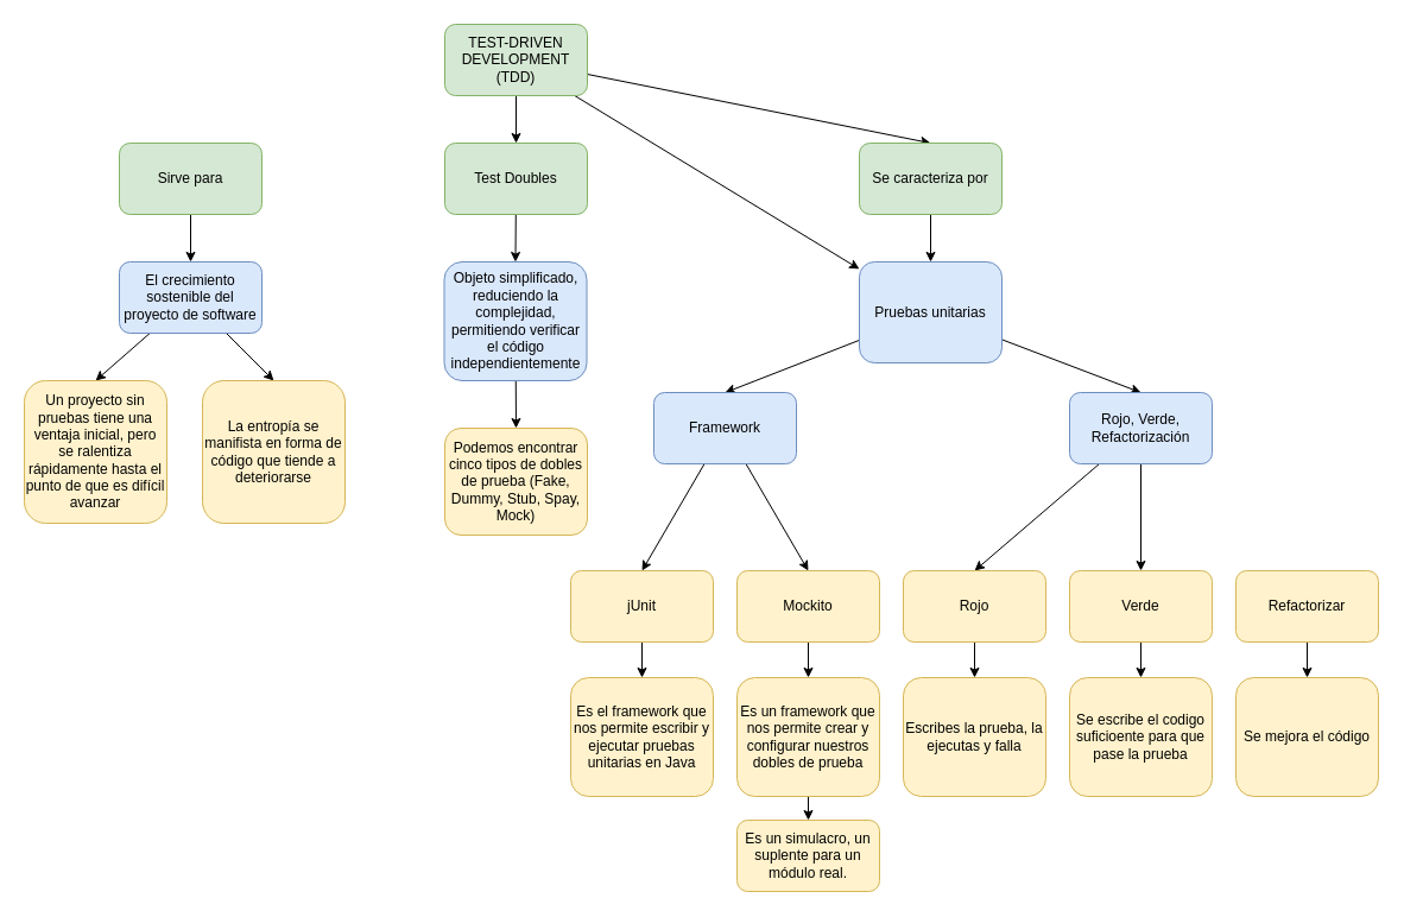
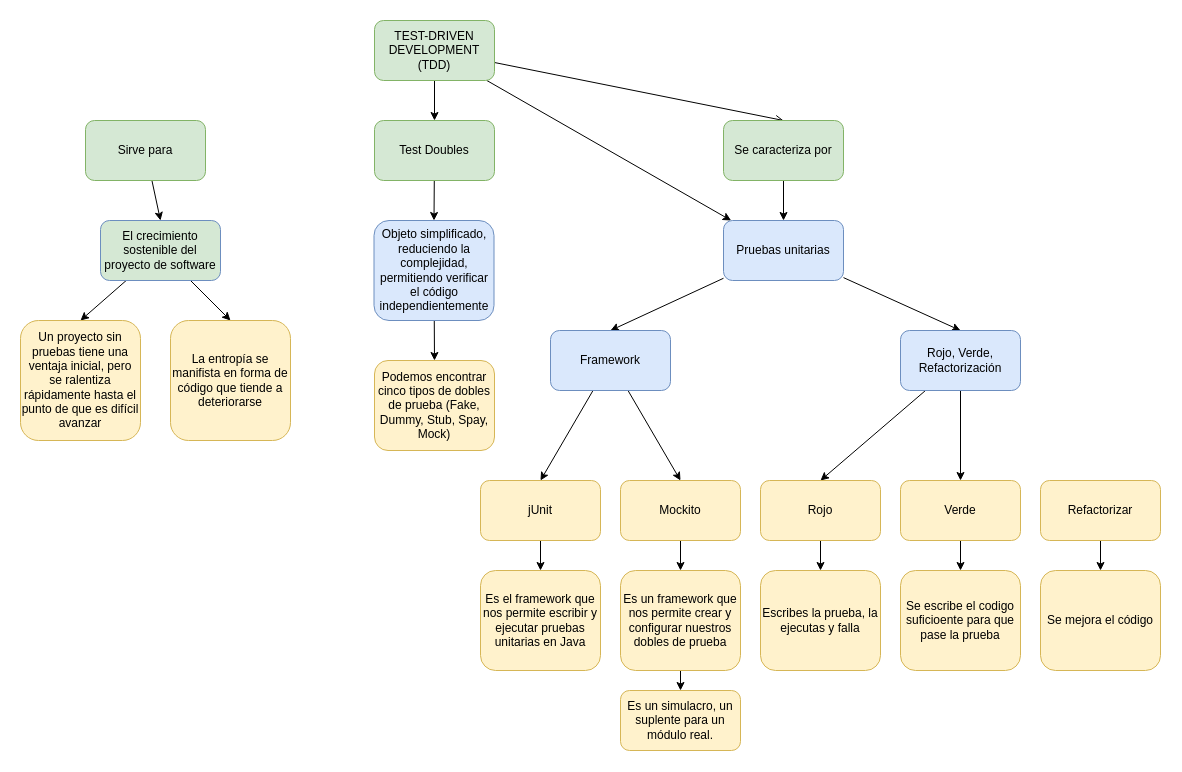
  <mxCell id="0" />
  <mxCell id="1" parent="0" />
  <mxCell id="2" style="rounded=0;orthogonalLoop=1;jettySize=auto;html=1;" parent="1" source="5" target="19" edge="1"><mxGeometry relative="1" as="geometry" /></mxCell>
- <mxCell id="3" style="edgeStyle=none;rounded=0;orthogonalLoop=1;jettySize=auto;html=1;entryX=0.5;entryY=0;entryDx=0;entryDy=0;" parent="1" source="5" target="9" edge="1"><mxGeometry relative="1" as="geometry" /></mxCell>
+ <mxCell id="3" style="edgeStyle=none;rounded=0;orthogonalLoop=1;jettySize=auto;html=1;entryX=0.5;entryY=0;entryDx=0;entryDy=0;endArrow=open;" parent="1" source="5" target="9" edge="1"><mxGeometry relative="1" as="geometry" /></mxCell>
  <mxCell id="4" style="edgeStyle=none;rounded=0;orthogonalLoop=1;jettySize=auto;html=1;entryX=0.5;entryY=0;entryDx=0;entryDy=0;" parent="1" source="5" target="29" edge="1"><mxGeometry relative="1" as="geometry" /></mxCell>
  <mxCell id="5" value="TEST-DRIVEN DEVELOPMENT (TDD)" style="rounded=1;whiteSpace=wrap;html=1;fillColor=#d5e8d4;strokeColor=#82b366;" parent="1" vertex="1"><mxGeometry x="374" y="20" width="120" height="60" as="geometry" /></mxCell>
  <mxCell id="6" style="edgeStyle=none;rounded=0;orthogonalLoop=1;jettySize=auto;html=1;entryX=0.5;entryY=0;entryDx=0;entryDy=0;" parent="1" source="7" target="12" edge="1"><mxGeometry relative="1" as="geometry" /></mxCell>
- <mxCell id="7" value="Sirve para" style="rounded=1;whiteSpace=wrap;html=1;fillColor=#d5e8d4;strokeColor=#82b366;" parent="1" vertex="1"><mxGeometry x="100" y="120" width="120" height="60" as="geometry" /></mxCell>
+ <mxCell id="7" value="Sirve para" style="rounded=1;whiteSpace=wrap;html=1;fillColor=#d5e8d4;strokeColor=#82b366;" parent="1" vertex="1"><mxGeometry x="85" y="120" width="120" height="60" as="geometry" /></mxCell>
  <mxCell id="8" style="edgeStyle=none;rounded=0;orthogonalLoop=1;jettySize=auto;html=1;exitX=0.5;exitY=1;exitDx=0;exitDy=0;entryX=0.5;entryY=0;entryDx=0;entryDy=0;" parent="1" source="9" target="19" edge="1"><mxGeometry relative="1" as="geometry" /></mxCell>
  <mxCell id="9" value="Se caracteriza por" style="rounded=1;whiteSpace=wrap;html=1;fillColor=#d5e8d4;strokeColor=#82b366;" parent="1" vertex="1"><mxGeometry x="723" y="120" width="120" height="60" as="geometry" /></mxCell>
  <mxCell id="10" style="edgeStyle=none;rounded=0;orthogonalLoop=1;jettySize=auto;html=1;entryX=0.5;entryY=0;entryDx=0;entryDy=0;" parent="1" source="12" target="13" edge="1"><mxGeometry relative="1" as="geometry" /></mxCell>
  <mxCell id="11" style="edgeStyle=none;rounded=0;orthogonalLoop=1;jettySize=auto;html=1;entryX=0.5;entryY=0;entryDx=0;entryDy=0;" edge="1" parent="1" source="12" target="16"><mxGeometry relative="1" as="geometry" /></mxCell>
- <mxCell id="12" value="El crecimiento sostenible del proyecto de software" style="rounded=1;whiteSpace=wrap;html=1;fillColor=#dae8fc;strokeColor=#6c8ebf;" parent="1" vertex="1"><mxGeometry x="100" y="220" width="120" height="60" as="geometry" /></mxCell>
+ <mxCell id="12" value="El crecimiento sostenible del proyecto de software" style="rounded=1;whiteSpace=wrap;html=1;fillColor=#d5e8d4;strokeColor=#6c8ebf;" parent="1" vertex="1"><mxGeometry x="100" y="220" width="120" height="60" as="geometry" /></mxCell>
  <mxCell id="13" value="Un proyecto sin pruebas tiene una ventaja inicial, pero se ralentiza rápidamente hasta el punto de que es difícil avanzar" style="rounded=1;whiteSpace=wrap;html=1;align=center;fillColor=#fff2cc;strokeColor=#d6b656;" parent="1" vertex="1"><mxGeometry y="320" width="120" height="120" as="geometry" x="20" /></mxCell>
  <mxCell id="14" style="edgeStyle=none;rounded=0;orthogonalLoop=1;jettySize=auto;html=1;entryX=0.5;entryY=0;entryDx=0;entryDy=0;" edge="1" parent="1" source="15" target="45"><mxGeometry relative="1" as="geometry" /></mxCell>
  <mxCell id="15" value="Refactorizar" style="rounded=1;whiteSpace=wrap;html=1;fillColor=#fff2cc;strokeColor=#d6b656;" parent="1" vertex="1"><mxGeometry x="1040" y="480" width="120" height="60" as="geometry" /></mxCell>
  <mxCell id="16" value="&lt;span style=&quot;&quot;&gt;La entropía se manifista en forma de código que tiende a deteriorarse&lt;/span&gt;" style="rounded=1;whiteSpace=wrap;html=1;fillColor=#fff2cc;strokeColor=#d6b656;" parent="1" vertex="1"><mxGeometry x="170" y="320" width="120" height="120" as="geometry" /></mxCell>
  <mxCell id="17" style="rounded=0;orthogonalLoop=1;jettySize=auto;html=1;entryX=0.5;entryY=0;entryDx=0;entryDy=0;" edge="1" parent="1" source="19" target="35"><mxGeometry relative="1" as="geometry" /></mxCell>
  <mxCell id="18" style="edgeStyle=none;rounded=0;orthogonalLoop=1;jettySize=auto;html=1;entryX=0.5;entryY=0;entryDx=0;entryDy=0;" edge="1" parent="1" source="19" target="38"><mxGeometry relative="1" as="geometry" /></mxCell>
- <mxCell id="19" value="Pruebas unitarias" style="rounded=1;whiteSpace=wrap;html=1;fillColor=#dae8fc;strokeColor=#6c8ebf;" parent="1" vertex="1"><mxGeometry x="723" y="220" width="120" height="85" as="geometry" /></mxCell>
+ <mxCell id="19" value="Pruebas unitarias" style="rounded=1;whiteSpace=wrap;html=1;fillColor=#dae8fc;strokeColor=#6c8ebf;" parent="1" vertex="1"><mxGeometry x="723" y="220" width="120" height="60" as="geometry" /></mxCell>
  <mxCell id="20" style="edgeStyle=none;rounded=0;orthogonalLoop=1;jettySize=auto;html=1;entryX=0.5;entryY=0;entryDx=0;entryDy=0;exitX=0.5;exitY=1;exitDx=0;exitDy=0;" parent="1" source="21" target="24" edge="1"><mxGeometry relative="1" as="geometry"><mxPoint x="390" y="700" as="sourcePoint" /></mxGeometry></mxCell>
  <mxCell id="21" value="jUnit" style="rounded=1;whiteSpace=wrap;html=1;fillColor=#fff2cc;strokeColor=#d6b656;" parent="1" vertex="1"><mxGeometry x="480" y="480" width="120" height="60" as="geometry" /></mxCell>
  <mxCell id="22" style="edgeStyle=none;rounded=0;orthogonalLoop=1;jettySize=auto;html=1;entryX=0.5;entryY=0;entryDx=0;entryDy=0;" parent="1" source="23" target="26" edge="1"><mxGeometry relative="1" as="geometry" /></mxCell>
  <mxCell id="23" value="Mockito" style="rounded=1;whiteSpace=wrap;html=1;fillColor=#fff2cc;strokeColor=#d6b656;" parent="1" vertex="1"><mxGeometry x="620" y="480" width="120" height="60" as="geometry" /></mxCell>
  <mxCell id="24" value="Es el framework que nos permite escribir y ejecutar pruebas unitarias en Java" style="rounded=1;whiteSpace=wrap;html=1;fillColor=#fff2cc;strokeColor=#d6b656;" parent="1" vertex="1"><mxGeometry x="480" y="570" width="120" height="100" as="geometry" /></mxCell>
  <mxCell id="25" style="edgeStyle=none;rounded=0;orthogonalLoop=1;jettySize=auto;html=1;entryX=0.5;entryY=0;entryDx=0;entryDy=0;" parent="1" source="26" target="27" edge="1"><mxGeometry relative="1" as="geometry" /></mxCell>
  <mxCell id="26" value="Es un framework que nos permite crear y configurar nuestros dobles de prueba" style="rounded=1;whiteSpace=wrap;html=1;fillColor=#fff2cc;strokeColor=#d6b656;" parent="1" vertex="1"><mxGeometry x="620" y="570" width="120" height="100" as="geometry" /></mxCell>
  <mxCell id="27" value="Es un simulacro, un suplente para un módulo real." style="rounded=1;whiteSpace=wrap;html=1;fillColor=#fff2cc;strokeColor=#d6b656;" parent="1" vertex="1"><mxGeometry x="620" y="690" width="120" height="60" as="geometry" /></mxCell>
  <mxCell id="28" style="edgeStyle=none;rounded=0;orthogonalLoop=1;jettySize=auto;html=1;entryX=0.5;entryY=0;entryDx=0;entryDy=0;" parent="1" source="29" target="31" edge="1"><mxGeometry relative="1" as="geometry" /></mxCell>
  <mxCell id="29" value="Test Doubles" style="rounded=1;whiteSpace=wrap;html=1;fillColor=#d5e8d4;strokeColor=#82b366;" parent="1" vertex="1"><mxGeometry x="374" y="120" width="120" height="60" as="geometry" /></mxCell>
  <mxCell id="30" style="edgeStyle=none;rounded=0;orthogonalLoop=1;jettySize=auto;html=1;entryX=0.5;entryY=0;entryDx=0;entryDy=0;" parent="1" source="31" target="32" edge="1"><mxGeometry relative="1" as="geometry" /></mxCell>
  <mxCell id="31" value="Objeto simplificado, reduciendo la complejidad, permitiendo verificar el código independientemente" style="rounded=1;whiteSpace=wrap;html=1;align=center;fillColor=#dae8fc;strokeColor=#6c8ebf;" parent="1" vertex="1"><mxGeometry x="373.5" y="220" width="120" height="100" as="geometry" /></mxCell>
  <mxCell id="32" value="Podemos encontrar cinco tipos de dobles de prueba (Fake, Dummy, Stub, Spay, Mock)" style="rounded=1;whiteSpace=wrap;html=1;fillColor=#fff2cc;strokeColor=#d6b656;" parent="1" vertex="1"><mxGeometry x="374" y="360" width="120" height="90" as="geometry" /></mxCell>
  <mxCell id="33" style="edgeStyle=none;rounded=0;orthogonalLoop=1;jettySize=auto;html=1;entryX=0.5;entryY=0;entryDx=0;entryDy=0;" edge="1" parent="1" source="35" target="21"><mxGeometry relative="1" as="geometry" /></mxCell>
  <mxCell id="34" style="edgeStyle=none;rounded=0;orthogonalLoop=1;jettySize=auto;html=1;entryX=0.5;entryY=0;entryDx=0;entryDy=0;" edge="1" parent="1" source="35" target="23"><mxGeometry relative="1" as="geometry" /></mxCell>
  <mxCell id="35" value="Framework" style="rounded=1;whiteSpace=wrap;html=1;fillColor=#dae8fc;strokeColor=#6c8ebf;" vertex="1" parent="1"><mxGeometry x="550" y="330" width="120" height="60" as="geometry" /></mxCell>
  <mxCell id="36" style="edgeStyle=none;rounded=0;orthogonalLoop=1;jettySize=auto;html=1;entryX=0.5;entryY=0;entryDx=0;entryDy=0;" edge="1" parent="1" source="38" target="40"><mxGeometry relative="1" as="geometry" /></mxCell>
  <mxCell id="37" style="edgeStyle=none;rounded=0;orthogonalLoop=1;jettySize=auto;html=1;entryX=0.5;entryY=0;entryDx=0;entryDy=0;" edge="1" parent="1" source="38" target="42"><mxGeometry relative="1" as="geometry" /></mxCell>
  <mxCell id="38" value="Rojo, Verde, Refactorización" style="rounded=1;whiteSpace=wrap;html=1;fillColor=#dae8fc;strokeColor=#6c8ebf;" vertex="1" parent="1"><mxGeometry x="900" y="330" width="120" height="60" as="geometry" /></mxCell>
  <mxCell id="39" style="edgeStyle=none;rounded=0;orthogonalLoop=1;jettySize=auto;html=1;entryX=0.5;entryY=0;entryDx=0;entryDy=0;" edge="1" parent="1" source="40" target="43"><mxGeometry relative="1" as="geometry" /></mxCell>
  <mxCell id="40" value="Rojo" style="rounded=1;whiteSpace=wrap;html=1;fillColor=#fff2cc;strokeColor=#d6b656;" vertex="1" parent="1"><mxGeometry x="760" y="480" width="120" height="60" as="geometry" /></mxCell>
  <mxCell id="41" style="edgeStyle=none;rounded=0;orthogonalLoop=1;jettySize=auto;html=1;entryX=0.5;entryY=0;entryDx=0;entryDy=0;" edge="1" parent="1" source="42" target="44"><mxGeometry relative="1" as="geometry" /></mxCell>
  <mxCell id="42" value="Verde" style="rounded=1;whiteSpace=wrap;html=1;fillColor=#fff2cc;strokeColor=#d6b656;" vertex="1" parent="1"><mxGeometry x="900" y="480" width="120" height="60" as="geometry" /></mxCell>
  <mxCell id="43" value="Escribes la prueba, la ejecutas y falla" style="rounded=1;whiteSpace=wrap;html=1;fillColor=#fff2cc;strokeColor=#d6b656;" vertex="1" parent="1"><mxGeometry x="760" y="570" width="120" height="100" as="geometry" /></mxCell>
  <mxCell id="44" value="Se escribe el codigo suficioente para que pase la prueba" style="rounded=1;whiteSpace=wrap;html=1;fillColor=#fff2cc;strokeColor=#d6b656;" vertex="1" parent="1"><mxGeometry x="900" y="570" width="120" height="100" as="geometry" /></mxCell>
  <mxCell id="45" value="Se mejora el código" style="rounded=1;whiteSpace=wrap;html=1;fillColor=#fff2cc;strokeColor=#d6b656;" vertex="1" parent="1"><mxGeometry x="1040" y="570" width="120" height="100" as="geometry" /></mxCell>
